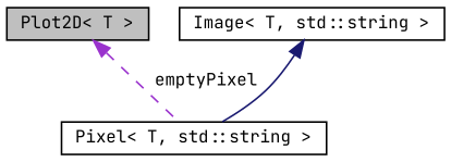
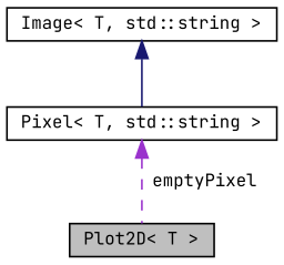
  digraph {
    fontname="JetBrains Mono"
    node [color=black fillcolor=white fontname="JetBrains Mono" fontsize=10 shape=record style=filled]
    edge [dir=back fontname="JetBrains Mono" fontsize=10 labelfontname=Helvetica labelfontsize=10]
    n1 [fillcolor=grey75 fontcolor=black height=0.2 label="Plot2D\< T \>" width=0.4]
    n2 [height=0.2 label="Image\< T, std::string \>" width=0.4]
    n3 [height=0.2 label="Pixel\< T, std::string \>" width=0.4]
    n2 -> n3 [color=midnightblue style=solid]
-   n1 -> n3 [color=darkorchid3 label=" emptyPixel" style=dashed]
+   n3 -> n1 [color=darkorchid3 label=" emptyPixel" style=dashed]
  }
